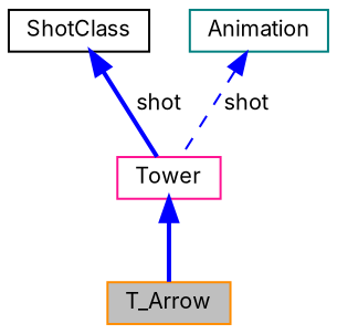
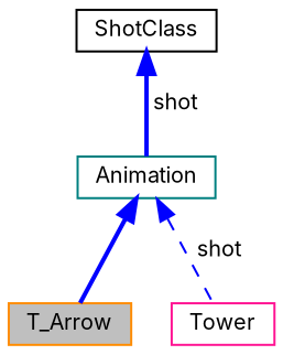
  digraph {
    fontname=Inter
    node [fillcolor=white fontname=Inter fontsize=10 shape=record style=filled]
    edge [color=blue dir=back fontname=Inter fontsize=10 labelfontname=Helvetica labelfontsize=10 style=bold]
    n1 [color=darkorange fillcolor=grey75 fontcolor=black height=0.2 label=T_Arrow width=0.4]
    n2 [color=deeppink height=0.2 label=Tower width=0.4]
    n3 [color=black height=0.2 label=ShotClass width=0.4]
    n4 [color=teal height=0.2 label=Animation width=0.4]
-   n2 -> n1
-   n3 -> n2 [label=" shot"]
+   n4 -> n1
+   n3 -> n4 [label=" shot"]
    n4 -> n2 [label=" shot" style=dashed]
  }
